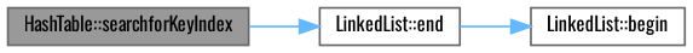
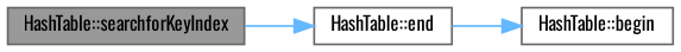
  digraph {
    fontname=Oswald
    rankdir=LR
    node [color=grey40 fillcolor=white fontname=Oswald fontsize=10 shape=box style=filled]
    edge [color=steelblue1 fontname=Oswald fontsize=10 labelfontname=Helvetica labelfontsize=10 style=solid]
    n1 [color=gray40 fillcolor=grey60 fontcolor=black height=0.2 label="HashTable::searchforKeyIndex" width=0.4]
-   n2 [height=0.2 label="LinkedList::end" width=0.4]
-   n3 [height=0.2 label="LinkedList::begin" width=0.4]
+   n2 [height=0.2 label="HashTable::end" width=0.4]
+   n3 [height=0.2 label="HashTable::begin" width=0.4]
    n1 -> n2
    n2 -> n3
  }
